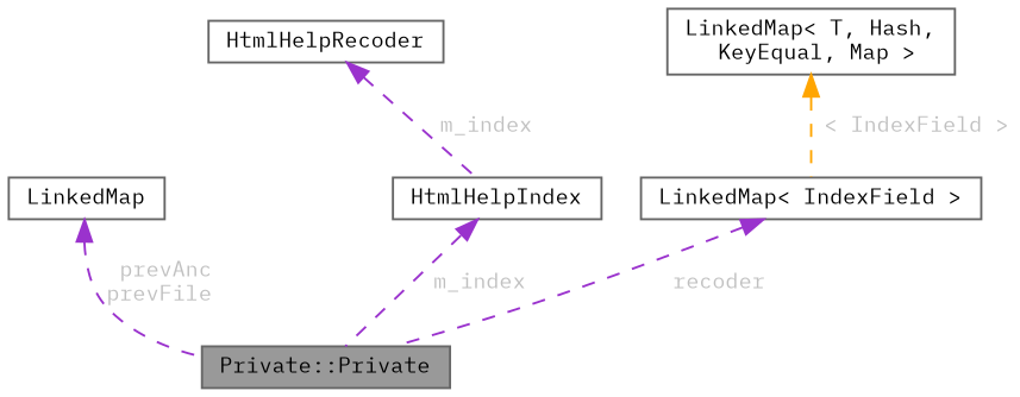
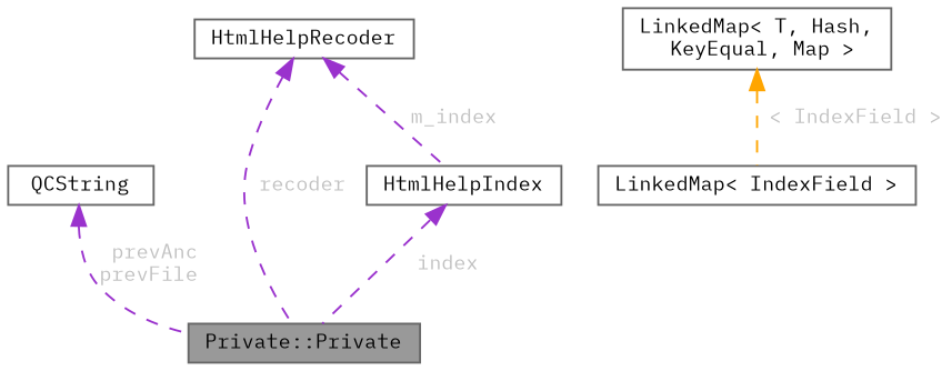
  digraph {
    fontname="IBM Plex Mono"
    node [color=gray40 fillcolor=white fontname="IBM Plex Mono" fontsize=10 shape=box style=filled]
    edge [color=darkorchid3 dir=back fontcolor=grey fontname="IBM Plex Mono" fontsize=10 labelfontname=Helvetica labelfontsize=10 style=dashed]
    n1 [fillcolor=grey60 fontcolor=black height=0.2 label="Private::Private" width=0.4]
-   n2 [height=0.2 label=LinkedMap width=0.4]
+   n2 [height=0.2 label=QCString width=0.4]
    n3 [height=0.2 label=HtmlHelpRecoder width=0.4]
    n4 [height=0.2 label=HtmlHelpIndex width=0.4]
    n5 [height=0.2 label="LinkedMap\< IndexField \>" width=0.4]
    n6 [height=0.2 label="LinkedMap\< T, Hash,\l KeyEqual, Map \>" width=0.4]
    n2 -> n1 [label=" prevAnc\nprevFile"]
-   n5 -> n1 [label=" recoder"]
+   n3 -> n1 [label=" recoder"]
    n3 -> n4 [label=" m_index"]
-   n4 -> n1 [label=" m_index"]
+   n4 -> n1 [label=" index"]
    n6 -> n5 [color=orange label=" \< IndexField \>"]
  }
